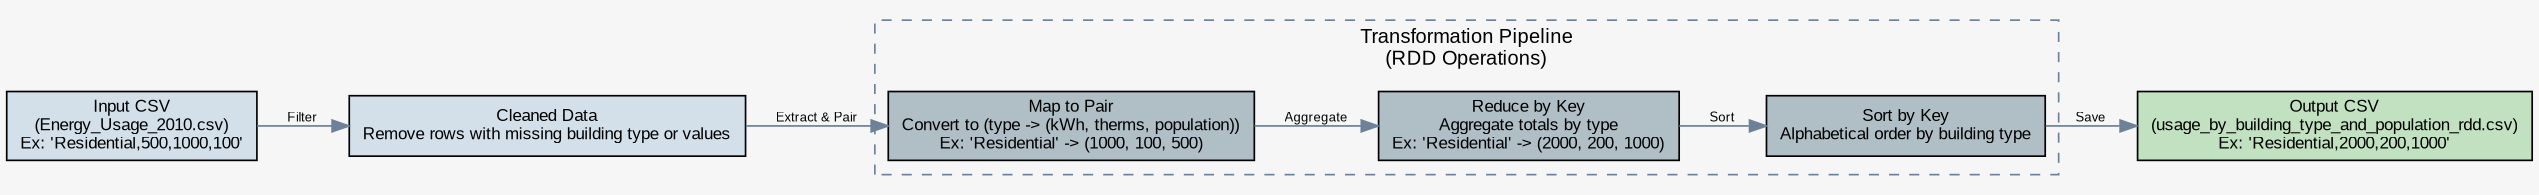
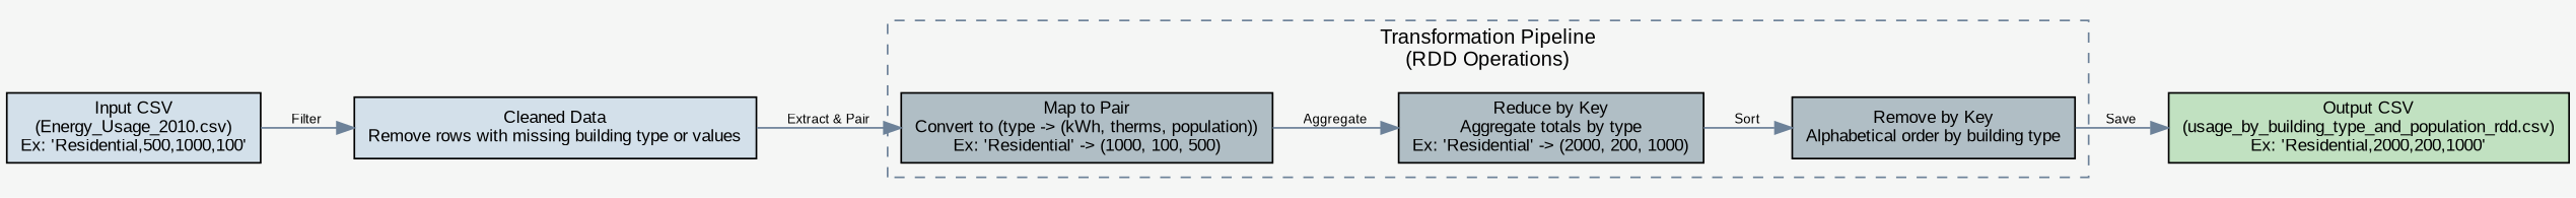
  digraph {
    bgcolor="#F5F6F5"
    fontname=Arial
    fontsize=12
    rankdir=LR
    node [fillcolor="#B0BEC5" fontname=Arial fontsize=10 shape=box style=filled]
    edge [color="#6D8299" fontname=Arial fontsize=8]
    n1 [label="Map to Pair\nConvert to (type -> (kWh, therms, population))\nEx: 'Residential' -> (1000, 100, 500)"]
    n2 [label="Reduce by Key\nAggregate totals by type\nEx: 'Residential' -> (2000, 200, 1000)"]
-   n3 [label="Sort by Key\nAlphabetical order by building type"]
+   n3 [label="Remove by Key\nAlphabetical order by building type"]
    n4 [fillcolor="#D3E0EA" label="Input CSV\n(Energy_Usage_2010.csv)\nEx: 'Residential,500,1000,100'"]
    n5 [fillcolor="#D3E0EA" label="Cleaned Data\nRemove rows with missing building type or values"]
    n6 [fillcolor="#C1E1C1" label="Output CSV\n(usage_by_building_type_and_population_rdd.csv)\nEx: 'Residential,2000,200,1000'"]
    subgraph cluster_1 {
      color="#6D8299"
      label="Transformation Pipeline\n(RDD Operations)"
      style=dashed
      n1
      n2
      n3
    }
    n1 -> n2 [label=Aggregate]
    n2 -> n3 [label=Sort]
    n3 -> n6 [label=Save]
    n4 -> n5 [label=Filter]
    n5 -> n1 [label="Extract & Pair"]
  }
